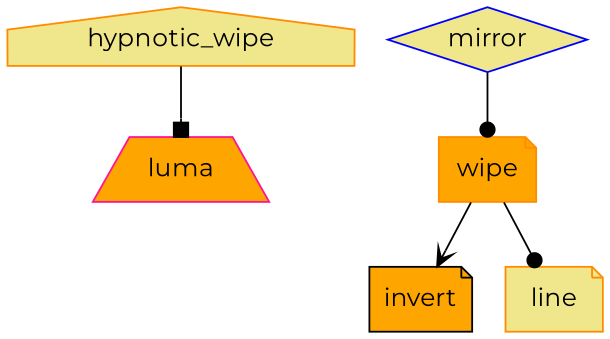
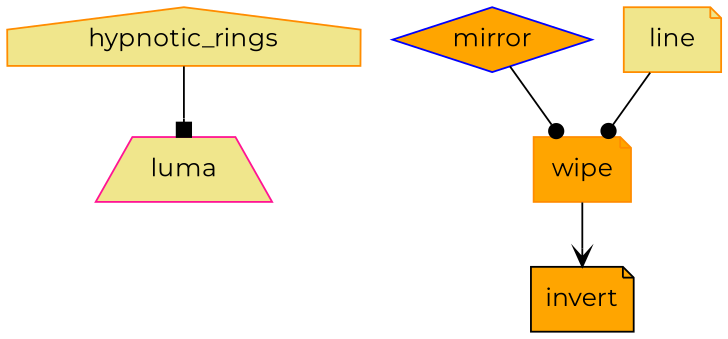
  digraph {
    fontname=Montserrat
    node [color=darkorange fillcolor=orange fontname=Montserrat shape=note style=filled]
    edge [arrowhead=dot fontname=Montserrat]
-   hypnotic_rings [fillcolor=khaki shape=house slot=0 label=hypnotic_wipe]
-   luma [color=deeppink shape=trapezium slot=2]
-   mirror [color=blue fillcolor=khaki shape=diamond slot=1]
+   hypnotic_rings [fillcolor=khaki shape=house slot=0]
+   luma [color=deeppink fillcolor=khaki shape=trapezium slot=2]
+   mirror [color=blue shape=diamond slot=1]
    wipe
    invert [color=black]
    line [fillcolor=khaki]
    hypnotic_rings -> luma [arrowhead=box]
    mirror -> wipe
    wipe -> invert [arrowhead=vee]
-   wipe -> line
+   line -> wipe
  }
